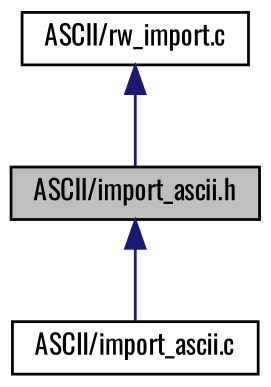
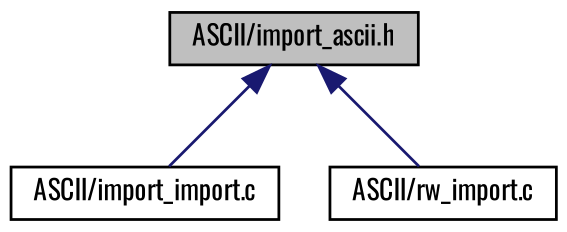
  digraph {
    fontname=Oswald
    node [color=black fontname=Oswald fontsize=10 shape=record]
    edge [color=midnightblue dir=back fontname=Oswald fontsize=10 labelfontname=FreeSans labelfontsize=10 style=solid]
    n1 [fillcolor=grey75 fontcolor=black height=0.2 label="ASCII/import_ascii.h" style=filled width=0.4]
-   n2 [height=0.2 label="ASCII/import_ascii.c" width=0.4]
+   n2 [height=0.2 label="ASCII/import_import.c" width=0.4]
    n3 [height=0.2 label="ASCII/rw_import.c" width=0.4]
    n1 -> n2
-   n3 -> n1
+   n1 -> n3
  }
